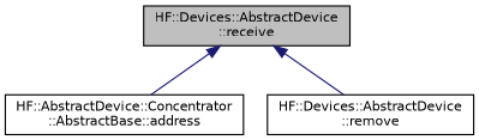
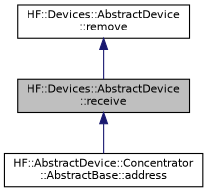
  digraph {
    rankdir=TB
    node [color=black fillcolor=white fontname=Helvetica fontsize=10 shape=record style=filled]
    edge [color=midnightblue dir=back fontname=Helvetica fontsize=10 labelfontname=Helvetica labelfontsize=10 style=solid]
    n1 [fillcolor=grey75 fontcolor=black height=0.2 label="HF::Devices::AbstractDevice\l::receive" width=0.4]
    n2 [height=0.2 label="HF::AbstractDevice::Concentrator\l::AbstractBase::address" width=0.4]
    n3 [height=0.2 label="HF::Devices::AbstractDevice\l::remove" width=0.4]
    n1 -> n2
-   n1 -> n3
+   n3 -> n1
  }
